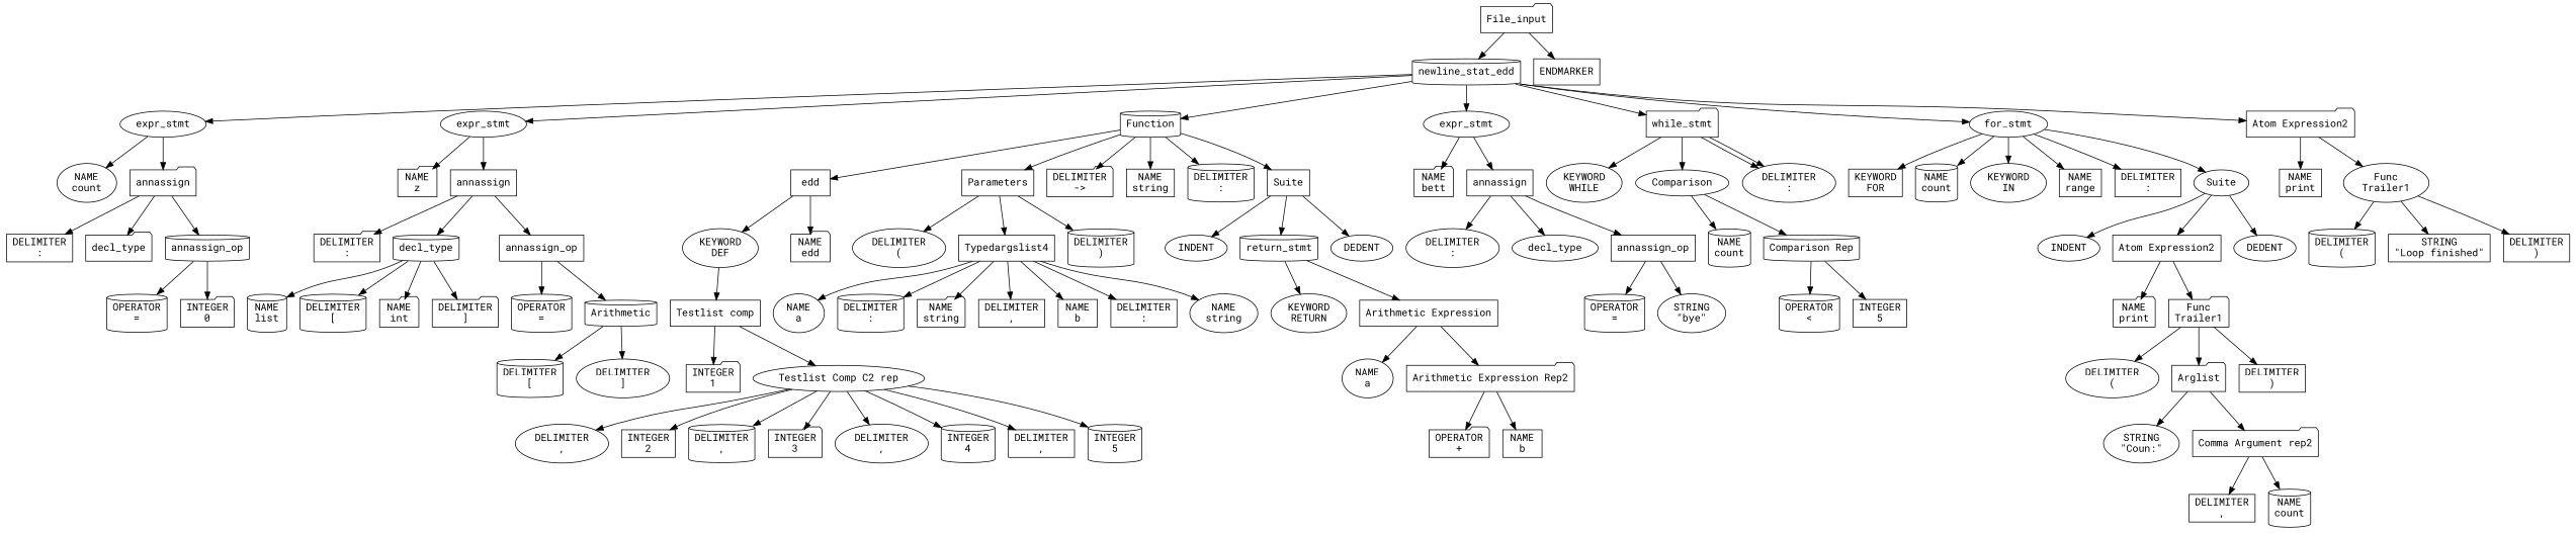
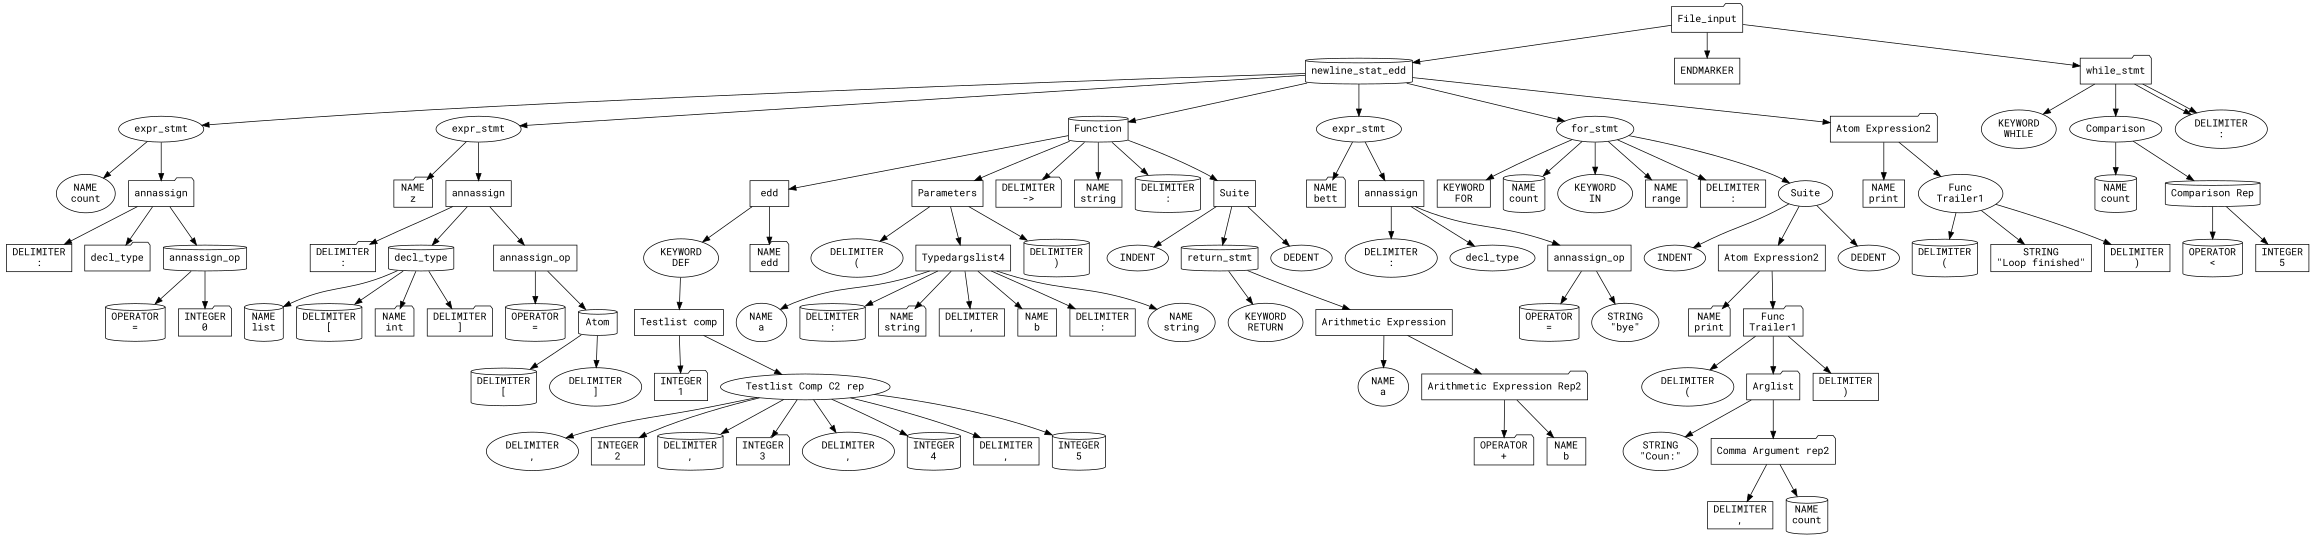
  digraph {
    fontname="Roboto Mono"
    node [fontname="Roboto Mono" shape=ellipse]
    edge [fontname="Roboto Mono"]
    n1 [label=File_input shape=folder]
    n2 [label=newline_stat_edd shape=cylinder]
    n3 [label=ENDMARKER shape=box]
    n4 [label=expr_stmt]
    n5 [label=expr_stmt]
    n6 [label=Function shape=cylinder]
    n7 [label=expr_stmt]
    n8 [label=while_stmt shape=folder]
    n9 [label=for_stmt]
    n10 [label="Atom Expression2" shape=folder]
    n11 [label="NAME\ncount"]
    n12 [label=annassign shape=folder]
    n13 [label="NAME\nz" shape=folder]
    n14 [label=annassign shape=box]
    n15 [label=edd shape=box]
    n16 [label=Parameters shape=box]
    n17 [label="DELIMITER\n->" shape=folder]
    n18 [label="NAME\nstring" shape=box]
    n19 [label="DELIMITER\n:" shape=cylinder]
    n20 [label=Suite shape=box]
    n21 [label="NAME\nbett" shape=folder]
    n22 [label=annassign shape=box]
    n23 [label="KEYWORD\nWHILE"]
    n24 [label=Comparison]
    n25 [label="DELIMITER\n:"]
    n26 [label="KEYWORD\nFOR" shape=box]
    n27 [label="NAME\ncount" shape=cylinder]
    n28 [label="KEYWORD\nIN"]
    n29 [label="NAME\nrange" shape=box]
    n30 [label="DELIMITER\n:" shape=box]
    n31 [label=Suite]
    n32 [label="NAME\nprint" shape=box]
    n33 [label="Func\nTrailer1"]
    n34 [label="DELIMITER\n:" shape=box]
    n35 [label=decl_type shape=folder]
    n36 [label=annassign_op shape=cylinder]
    n37 [label="OPERATOR\n=" shape=cylinder]
    n38 [label="INTEGER\n0" shape=folder]
    n39 [label="DELIMITER\n:" shape=folder]
    n40 [label=decl_type shape=cylinder]
    n41 [label=annassign_op shape=box]
    n42 [label="NAME\nlist" shape=cylinder]
    n43 [label="DELIMITER\n[" shape=cylinder]
    n44 [label="NAME\nint" shape=folder]
    n45 [label="DELIMITER\n]" shape=folder]
    n46 [label="OPERATOR\n=" shape=cylinder]
-   n47 [label=Arithmetic shape=cylinder]
+   n47 [label=Atom shape=cylinder]
    n48 [label="DELIMITER\n[" shape=cylinder]
    n49 [label="DELIMITER\n]"]
    n50 [label="Testlist comp" shape=box]
    n51 [label="INTEGER\n1" shape=folder]
    n52 [label="Testlist Comp C2 rep"]
    n53 [label="DELIMITER\n,"]
    n54 [label="INTEGER\n2" shape=box]
    n55 [label="DELIMITER\n," shape=cylinder]
    n56 [label="INTEGER\n3" shape=folder]
    n57 [label="DELIMITER\n,"]
    n58 [label="INTEGER\n4" shape=cylinder]
    n59 [label="DELIMITER\n," shape=box]
    n60 [label="INTEGER\n5" shape=cylinder]
    n61 [label="KEYWORD\nDEF"]
    n62 [label="NAME\nedd" shape=folder]
    n63 [label="DELIMITER\n("]
    n64 [label=Typedargslist4 shape=box]
    n65 [label="DELIMITER\n)" shape=cylinder]
    n66 [label=INDENT]
    n67 [label=return_stmt shape=cylinder]
    n68 [label=DEDENT]
    n69 [label="NAME\na"]
    n70 [label="DELIMITER\n:" shape=cylinder]
    n71 [label="NAME\nstring" shape=folder]
    n72 [label="DELIMITER\n," shape=box]
    n73 [label="NAME\nb" shape=box]
    n74 [label="DELIMITER\n:" shape=box]
    n75 [label="NAME\nstring"]
    n76 [label="KEYWORD\nRETURN"]
    n77 [label="Arithmetic Expression" shape=box]
    n78 [label="NAME\na"]
    n79 [label="Arithmetic Expression Rep2" shape=folder]
    n80 [label="OPERATOR\n+" shape=folder]
    n81 [label="NAME\nb" shape=box]
    n82 [label="DELIMITER\n:"]
    n83 [label=decl_type]
    n84 [label=annassign_op shape=box]
    n85 [label="OPERATOR\n=" shape=cylinder]
    n86 [label="STRING\n\"bye\""]
    n87 [label="NAME\ncount" shape=cylinder]
    n88 [label="Comparison Rep" shape=cylinder]
    n89 [label="OPERATOR\n<" shape=cylinder]
    n90 [label="INTEGER\n5" shape=box]
    n91 [label=INDENT]
    n92 [label="Atom Expression2" shape=box]
    n93 [label=DEDENT]
    n94 [label="NAME\nprint" shape=folder]
    n95 [label="Func\nTrailer1" shape=folder]
    n96 [label="DELIMITER\n("]
    n97 [label=Arglist shape=folder]
    n98 [label="DELIMITER\n)" shape=box]
    n99 [label="STRING\n\"Coun:\""]
    n100 [label="Comma Argument rep2" shape=folder]
    n101 [label="DELIMITER\n," shape=box]
    n102 [label="NAME\ncount" shape=cylinder]
    n103 [label="DELIMITER\n(" shape=cylinder]
    n104 [label="STRING\n\"Loop finished\"" shape=box]
    n105 [label="DELIMITER\n)" shape=box]
    n1 -> n2
    n1 -> n3
    n2 -> n4
    n2 -> n5
    n2 -> n6
    n2 -> n7
-   n2 -> n8
+   n1 -> n8
    n2 -> n9
    n2 -> n10
    n4 -> n11
    n4 -> n12
    n5 -> n13
    n5 -> n14
    n6 -> n15
    n6 -> n16
    n6 -> n17
    n6 -> n18
    n6 -> n19
    n6 -> n20
    n7 -> n21
    n7 -> n22
    n8 -> n23
    n8 -> n24
    n8 -> n25
    n8 -> n25
    n9 -> n26
    n9 -> n27
    n9 -> n28
    n9 -> n29
    n9 -> n30
    n9 -> n31
    n10 -> n32
    n10 -> n33
    n12 -> n34
    n12 -> n35
    n12 -> n36
    n14 -> n39
    n14 -> n40
    n14 -> n41
    n15 -> n61
    n15 -> n62
    n16 -> n63
    n16 -> n64
    n16 -> n65
    n20 -> n66
    n20 -> n67
    n20 -> n68
    n22 -> n82
    n22 -> n83
    n22 -> n84
    n24 -> n87
    n24 -> n88
    n31 -> n91
    n31 -> n92
    n31 -> n93
    n33 -> n103
    n33 -> n104
    n33 -> n105
    n36 -> n37
    n36 -> n38
    n40 -> n42
    n40 -> n43
    n40 -> n44
    n40 -> n45
    n41 -> n46
    n41 -> n47
    n47 -> n48
    n47 -> n49
    n50 -> n51
    n50 -> n52
    n52 -> n53
    n52 -> n54
    n52 -> n55
    n52 -> n56
    n52 -> n57
    n52 -> n58
    n52 -> n59
    n52 -> n60
    n61 -> n50
    n64 -> n69
    n64 -> n70
    n64 -> n71
    n64 -> n72
    n64 -> n73
    n64 -> n74
    n64 -> n75
    n67 -> n76
    n67 -> n77
    n77 -> n78
    n77 -> n79
    n79 -> n80
    n79 -> n81
    n84 -> n85
    n84 -> n86
    n88 -> n89
    n88 -> n90
    n92 -> n94
    n92 -> n95
    n95 -> n96
    n95 -> n97
    n95 -> n98
    n97 -> n99
    n97 -> n100
    n100 -> n101
    n100 -> n102
  }
